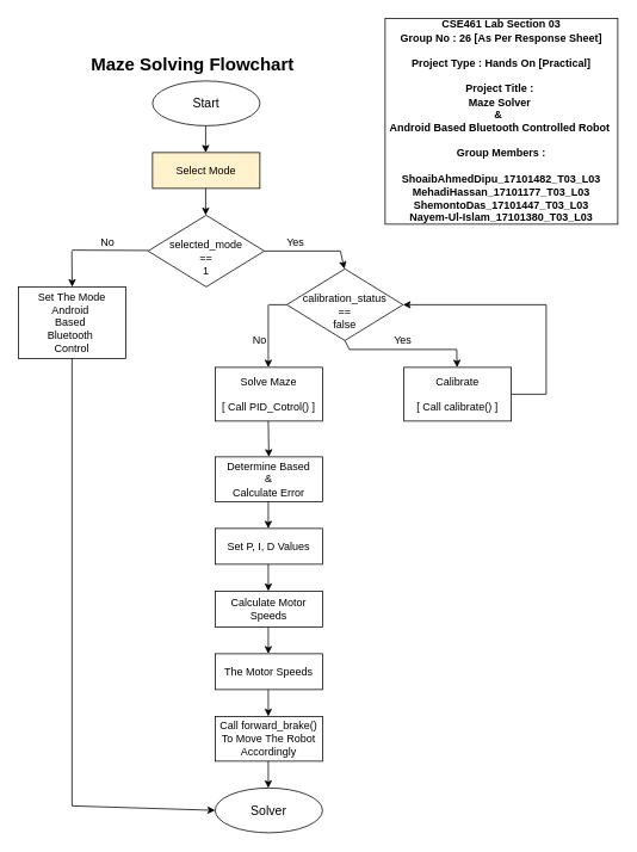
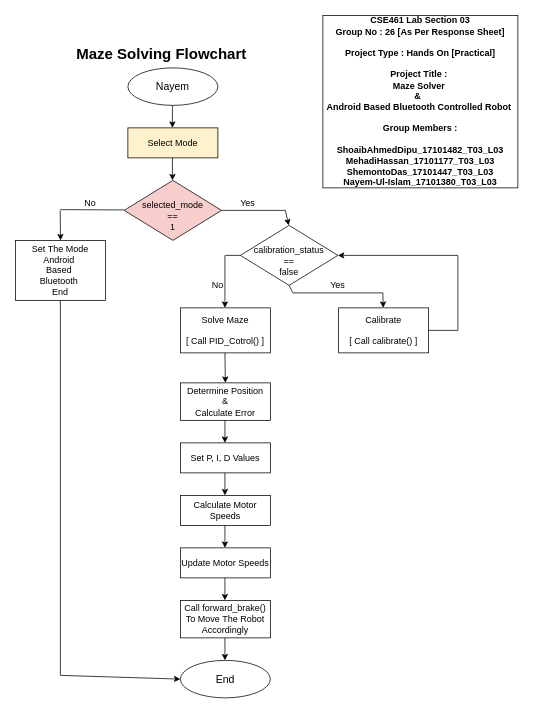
  <mxCell id="0" />
  <mxCell id="1" parent="0" />
  <mxCell id="2" value="Select Mode" style="rounded=0;whiteSpace=wrap;html=1;fillColor=#fff2cc;" parent="1" vertex="1"><mxGeometry x="170" y="170" width="120" height="40" as="geometry" /></mxCell>
- <mxCell id="3" value="&lt;br&gt;selected_mode &lt;br&gt;== &lt;br&gt;1" style="rhombus;whiteSpace=wrap;html=1;" parent="1" vertex="1"><mxGeometry x="165" y="240" width="130" height="80" as="geometry" /></mxCell>
+ <mxCell id="3" value="&lt;br&gt;selected_mode &lt;br&gt;== &lt;br&gt;1" style="rhombus;whiteSpace=wrap;html=1;fillColor=#f8cecc;" parent="1" vertex="1"><mxGeometry x="165" y="240" width="130" height="80" as="geometry" /></mxCell>
  <mxCell id="4" value="&lt;br&gt;calibration_status &lt;br&gt;== &lt;br&gt;false" style="rhombus;whiteSpace=wrap;html=1;" parent="1" vertex="1"><mxGeometry x="320" y="300" width="130" height="80" as="geometry" /></mxCell>
  <mxCell id="5" value="Calibrate&lt;br&gt;&lt;br&gt;[ Call calibrate() ]" style="rounded=0;whiteSpace=wrap;html=1;" parent="1" vertex="1"><mxGeometry x="451" y="410" width="120" height="60" as="geometry" /></mxCell>
  <mxCell id="6" value="Solve Maze&lt;br&gt;&lt;br&gt;[ Call PID_Cotrol() ]" style="rounded=0;whiteSpace=wrap;html=1;" parent="1" vertex="1"><mxGeometry x="240" y="410" width="120" height="60" as="geometry" /></mxCell>
- <mxCell id="7" value="&lt;div&gt;Determine Based&lt;/div&gt;&lt;div&gt;&amp;amp;&lt;/div&gt;&lt;div&gt;Calculate Error&lt;/div&gt;" style="rounded=0;whiteSpace=wrap;html=1;" parent="1" vertex="1"><mxGeometry x="240" y="510" width="120" height="50" as="geometry" /></mxCell>
+ <mxCell id="7" value="&lt;div&gt;Determine Position&lt;/div&gt;&lt;div&gt;&amp;amp;&lt;/div&gt;&lt;div&gt;Calculate Error&lt;/div&gt;" style="rounded=0;whiteSpace=wrap;html=1;" parent="1" vertex="1"><mxGeometry x="240" y="510" width="120" height="50" as="geometry" /></mxCell>
  <mxCell id="8" value="Set P, I, D Values" style="rounded=0;whiteSpace=wrap;html=1;" parent="1" vertex="1"><mxGeometry x="240" y="590" width="120" height="40" as="geometry" /></mxCell>
  <mxCell id="9" value="Calculate Motor Speeds" style="rounded=0;whiteSpace=wrap;html=1;" parent="1" vertex="1"><mxGeometry x="240" y="660" width="120" height="40" as="geometry" /></mxCell>
- <mxCell id="10" value="The Motor Speeds" style="rounded=0;whiteSpace=wrap;html=1;" parent="1" vertex="1"><mxGeometry x="240" y="730" width="120" height="40" as="geometry" /></mxCell>
+ <mxCell id="10" value="Update Motor Speeds" style="rounded=0;whiteSpace=wrap;html=1;" parent="1" vertex="1"><mxGeometry x="240" y="730" width="120" height="40" as="geometry" /></mxCell>
  <mxCell id="11" value="Call forward_brake() To Move The Robot Accordingly" style="rounded=0;whiteSpace=wrap;html=1;" parent="1" vertex="1"><mxGeometry x="240" y="800" width="120" height="50" as="geometry" /></mxCell>
  <mxCell id="12" value="&lt;font style=&quot;font-size: 20px&quot;&gt;&lt;b&gt;Maze Solving Flowchart&lt;/b&gt;&lt;/font&gt;" style="text;html=1;strokeColor=none;fillColor=none;align=center;verticalAlign=middle;whiteSpace=wrap;rounded=0;" parent="1" vertex="1"><mxGeometry x="95" y="60" width="240" height="20" as="geometry" /></mxCell>
- <mxCell id="13" value="&lt;br&gt;&lt;div&gt;Set The Mode&lt;/div&gt;&lt;div&gt;Android&amp;nbsp;&lt;/div&gt;&lt;div&gt;Based&amp;nbsp;&lt;/div&gt;&lt;div&gt;Bluetooth&amp;nbsp;&lt;/div&gt;&lt;div&gt;Control&lt;/div&gt;&lt;div&gt;&lt;br&gt;&lt;/div&gt;" style="rounded=0;whiteSpace=wrap;html=1;" parent="1" vertex="1"><mxGeometry x="20" y="320" width="120" height="80" as="geometry" /></mxCell>
- <mxCell id="14" value="&lt;span style=&quot;font-size: 14px&quot;&gt;Start&lt;/span&gt;" style="ellipse;whiteSpace=wrap;html=1;" parent="1" vertex="1"><mxGeometry x="170" y="90" width="120" height="50" as="geometry" /></mxCell>
- <mxCell id="15" value="&lt;span style=&quot;font-size: 14px&quot;&gt;Solver&lt;/span&gt;" style="ellipse;whiteSpace=wrap;html=1;" parent="1" vertex="1"><mxGeometry x="240" y="880" width="120" height="50" as="geometry" /></mxCell>
+ <mxCell id="13" value="&lt;br&gt;&lt;div&gt;Set The Mode&lt;/div&gt;&lt;div&gt;Android&amp;nbsp;&lt;/div&gt;&lt;div&gt;Based&amp;nbsp;&lt;/div&gt;&lt;div&gt;Bluetooth&amp;nbsp;&lt;/div&gt;&lt;div&gt;End&lt;/div&gt;&lt;div&gt;&lt;br&gt;&lt;/div&gt;" style="rounded=0;whiteSpace=wrap;html=1;" parent="1" vertex="1"><mxGeometry x="20" y="320" width="120" height="80" as="geometry" /></mxCell>
+ <mxCell id="14" value="&lt;span style=&quot;font-size: 14px&quot;&gt;Nayem&lt;/span&gt;" style="ellipse;whiteSpace=wrap;html=1;" parent="1" vertex="1"><mxGeometry x="170" y="90" width="120" height="50" as="geometry" /></mxCell>
+ <mxCell id="15" value="&lt;span style=&quot;font-size: 14px&quot;&gt;End&lt;/span&gt;" style="ellipse;whiteSpace=wrap;html=1;" parent="1" vertex="1"><mxGeometry x="240" y="880" width="120" height="50" as="geometry" /></mxCell>
  <mxCell id="16" value="" style="endArrow=classic;html=1;" parent="1" edge="1"><mxGeometry width="50" height="50" relative="1" as="geometry"><mxPoint x="299.41" y="380" as="sourcePoint" /><mxPoint x="299.41" y="410" as="targetPoint" /><Array as="points"><mxPoint x="299.41" y="400" /></Array></mxGeometry></mxCell>
  <mxCell id="17" value="" style="endArrow=classic;html=1;" parent="1" edge="1"><mxGeometry width="50" height="50" relative="1" as="geometry"><mxPoint x="229.41" y="140" as="sourcePoint" /><mxPoint x="229.41" y="170" as="targetPoint" /></mxGeometry></mxCell>
  <mxCell id="18" value="" style="endArrow=classic;html=1;" parent="1" edge="1"><mxGeometry width="50" height="50" relative="1" as="geometry"><mxPoint x="229.41" y="210" as="sourcePoint" /><mxPoint x="229.41" y="240" as="targetPoint" /></mxGeometry></mxCell>
  <mxCell id="19" value="" style="endArrow=classic;html=1;" parent="1" edge="1"><mxGeometry width="50" height="50" relative="1" as="geometry"><mxPoint x="380" y="280" as="sourcePoint" /><mxPoint x="384.41" y="300" as="targetPoint" /></mxGeometry></mxCell>
  <mxCell id="20" value="" style="endArrow=none;html=1;exitX=1;exitY=0.5;exitDx=0;exitDy=0;" parent="1" source="3" edge="1"><mxGeometry width="50" height="50" relative="1" as="geometry"><mxPoint x="330" y="290" as="sourcePoint" /><mxPoint x="380" y="280" as="targetPoint" /></mxGeometry></mxCell>
  <mxCell id="21" value="" style="endArrow=classic;html=1;" parent="1" edge="1"><mxGeometry width="50" height="50" relative="1" as="geometry"><mxPoint x="510" y="390" as="sourcePoint" /><mxPoint x="510.41" y="410" as="targetPoint" /></mxGeometry></mxCell>
  <mxCell id="22" value="" style="endArrow=none;html=1;" parent="1" edge="1"><mxGeometry width="50" height="50" relative="1" as="geometry"><mxPoint x="430" y="390" as="sourcePoint" /><mxPoint x="510" y="390" as="targetPoint" /></mxGeometry></mxCell>
  <mxCell id="23" value="" style="endArrow=none;html=1;" parent="1" edge="1"><mxGeometry width="50" height="50" relative="1" as="geometry"><mxPoint x="430" y="390" as="sourcePoint" /><mxPoint x="390" y="390" as="targetPoint" /></mxGeometry></mxCell>
  <mxCell id="24" value="" style="endArrow=none;html=1;exitX=1;exitY=0.5;exitDx=0;exitDy=0;" parent="1" source="5" edge="1"><mxGeometry width="50" height="50" relative="1" as="geometry"><mxPoint x="590" y="470" as="sourcePoint" /><mxPoint x="610" y="440" as="targetPoint" /></mxGeometry></mxCell>
  <mxCell id="25" value="" style="endArrow=none;html=1;" parent="1" edge="1"><mxGeometry width="50" height="50" relative="1" as="geometry"><mxPoint x="610" y="440" as="sourcePoint" /><mxPoint x="610" y="340" as="targetPoint" /></mxGeometry></mxCell>
  <mxCell id="26" value="" style="endArrow=classic;html=1;entryX=1;entryY=0.5;entryDx=0;entryDy=0;" parent="1" target="4" edge="1"><mxGeometry width="50" height="50" relative="1" as="geometry"><mxPoint x="610" y="340" as="sourcePoint" /><mxPoint x="470" y="355" as="targetPoint" /></mxGeometry></mxCell>
  <mxCell id="27" value="" style="endArrow=none;html=1;entryX=0.5;entryY=1;entryDx=0;entryDy=0;" parent="1" target="4" edge="1"><mxGeometry width="50" height="50" relative="1" as="geometry"><mxPoint x="390" y="390" as="sourcePoint" /><mxPoint x="380" y="380" as="targetPoint" /></mxGeometry></mxCell>
  <mxCell id="28" value="" style="endArrow=none;html=1;entryX=0;entryY=0.5;entryDx=0;entryDy=0;" parent="1" target="4" edge="1"><mxGeometry width="50" height="50" relative="1" as="geometry"><mxPoint x="300" y="340" as="sourcePoint" /><mxPoint x="240" y="360" as="targetPoint" /></mxGeometry></mxCell>
  <mxCell id="29" value="" style="endArrow=none;html=1;" parent="1" edge="1"><mxGeometry width="50" height="50" relative="1" as="geometry"><mxPoint x="299.41" y="380" as="sourcePoint" /><mxPoint x="299.41" y="340" as="targetPoint" /></mxGeometry></mxCell>
  <mxCell id="30" value="" style="endArrow=classic;html=1;entryX=0;entryY=0.5;entryDx=0;entryDy=0;" parent="1" target="15" edge="1"><mxGeometry width="50" height="50" relative="1" as="geometry"><mxPoint x="80" y="900" as="sourcePoint" /><mxPoint x="70" y="920" as="targetPoint" /></mxGeometry></mxCell>
  <mxCell id="31" value="" style="endArrow=classic;html=1;entryX=0.5;entryY=0;entryDx=0;entryDy=0;" parent="1" target="7" edge="1"><mxGeometry width="50" height="50" relative="1" as="geometry"><mxPoint x="299.41" y="470" as="sourcePoint" /><mxPoint x="299.41" y="500" as="targetPoint" /></mxGeometry></mxCell>
  <mxCell id="32" value="" style="endArrow=classic;html=1;" parent="1" edge="1"><mxGeometry width="50" height="50" relative="1" as="geometry"><mxPoint x="299.41" y="560" as="sourcePoint" /><mxPoint x="299.41" y="590" as="targetPoint" /></mxGeometry></mxCell>
  <mxCell id="33" value="" style="endArrow=classic;html=1;" parent="1" edge="1"><mxGeometry width="50" height="50" relative="1" as="geometry"><mxPoint x="299.41" y="630" as="sourcePoint" /><mxPoint x="299.41" y="660" as="targetPoint" /></mxGeometry></mxCell>
  <mxCell id="34" value="" style="endArrow=classic;html=1;" parent="1" edge="1"><mxGeometry width="50" height="50" relative="1" as="geometry"><mxPoint x="299.41" y="700" as="sourcePoint" /><mxPoint x="299.41" y="730" as="targetPoint" /></mxGeometry></mxCell>
  <mxCell id="35" value="" style="endArrow=classic;html=1;" parent="1" edge="1"><mxGeometry width="50" height="50" relative="1" as="geometry"><mxPoint x="299.41" y="770" as="sourcePoint" /><mxPoint x="299.41" y="800" as="targetPoint" /></mxGeometry></mxCell>
  <mxCell id="36" value="" style="endArrow=classic;html=1;" parent="1" edge="1"><mxGeometry width="50" height="50" relative="1" as="geometry"><mxPoint x="299.41" y="850" as="sourcePoint" /><mxPoint x="299.41" y="880" as="targetPoint" /></mxGeometry></mxCell>
  <mxCell id="37" value="" style="endArrow=classic;html=1;" parent="1" edge="1"><mxGeometry width="50" height="50" relative="1" as="geometry"><mxPoint x="79.76" y="280" as="sourcePoint" /><mxPoint x="80.17" y="320" as="targetPoint" /></mxGeometry></mxCell>
  <mxCell id="38" value="" style="endArrow=none;html=1;" parent="1" edge="1"><mxGeometry width="50" height="50" relative="1" as="geometry"><mxPoint x="80" y="900" as="sourcePoint" /><mxPoint x="80" y="400" as="targetPoint" /></mxGeometry></mxCell>
  <mxCell id="39" value="" style="endArrow=none;html=1;" parent="1" edge="1"><mxGeometry width="50" height="50" relative="1" as="geometry"><mxPoint x="80" y="279" as="sourcePoint" /><mxPoint x="165" y="279.41" as="targetPoint" /></mxGeometry></mxCell>
  <mxCell id="40" value="&lt;div&gt;&lt;b&gt;CSE461 Lab Section 03&lt;/b&gt;&lt;/div&gt;&lt;div&gt;&lt;b&gt;Group No : 26 [As Per Response Sheet]&lt;/b&gt;&lt;/div&gt;&lt;div&gt;&lt;b&gt;&amp;nbsp;&lt;/b&gt;&lt;/div&gt;&lt;div&gt;&lt;b&gt;Project Type : Hands On [Practical]&lt;/b&gt;&lt;/div&gt;&lt;div&gt;&lt;b&gt;&lt;br&gt;&lt;/b&gt;&lt;/div&gt;&lt;div&gt;&lt;b&gt;Project Title :&amp;nbsp;&lt;/b&gt;&lt;/div&gt;&lt;div&gt;&lt;b&gt;Maze Solver&amp;nbsp;&lt;/b&gt;&lt;/div&gt;&lt;div&gt;&lt;b&gt;&amp;amp;&amp;nbsp;&amp;nbsp;&lt;/b&gt;&lt;/div&gt;&lt;div&gt;&lt;b&gt;Android Based Bluetooth Controlled Robot&amp;nbsp;&lt;/b&gt;&lt;/div&gt;&lt;div&gt;&lt;b&gt;&lt;br&gt;&lt;/b&gt;&lt;/div&gt;&lt;div&gt;&lt;b&gt;Group Members :&lt;/b&gt;&lt;/div&gt;&lt;div&gt;&lt;b&gt;&lt;br&gt;&lt;/b&gt;&lt;/div&gt;&lt;div&gt;&lt;b&gt;ShoaibAhmedDipu_17101482_T03_L03&lt;/b&gt;&lt;/div&gt;&lt;div&gt;&lt;b&gt;MehadiHassan_17101177_T03_L03&lt;/b&gt;&lt;/div&gt;&lt;div&gt;&lt;b&gt;ShemontoDas_17101447_T03_L03&lt;/b&gt;&lt;/div&gt;&lt;div&gt;&lt;b&gt;Nayem-Ul-Islam_17101380_T03_L03&lt;/b&gt;&lt;/div&gt;" style="rounded=0;whiteSpace=wrap;html=1;" parent="1" vertex="1"><mxGeometry x="430" y="20" width="260" height="230" as="geometry" /></mxCell>
  <mxCell id="41" value="Yes" style="text;html=1;strokeColor=none;fillColor=none;align=center;verticalAlign=middle;whiteSpace=wrap;rounded=0;" parent="1" vertex="1"><mxGeometry x="310" y="260" width="40" height="20" as="geometry" /></mxCell>
  <mxCell id="42" value="No" style="text;html=1;strokeColor=none;fillColor=none;align=center;verticalAlign=middle;whiteSpace=wrap;rounded=0;" parent="1" vertex="1"><mxGeometry x="100" y="260" width="40" height="20" as="geometry" /></mxCell>
  <mxCell id="43" value="Yes" style="text;html=1;strokeColor=none;fillColor=none;align=center;verticalAlign=middle;whiteSpace=wrap;rounded=0;" parent="1" vertex="1"><mxGeometry x="430" y="370" width="40" height="20" as="geometry" /></mxCell>
  <mxCell id="44" value="No" style="text;html=1;strokeColor=none;fillColor=none;align=center;verticalAlign=middle;whiteSpace=wrap;rounded=0;" parent="1" vertex="1"><mxGeometry x="270" y="370" width="40" height="20" as="geometry" /></mxCell>
